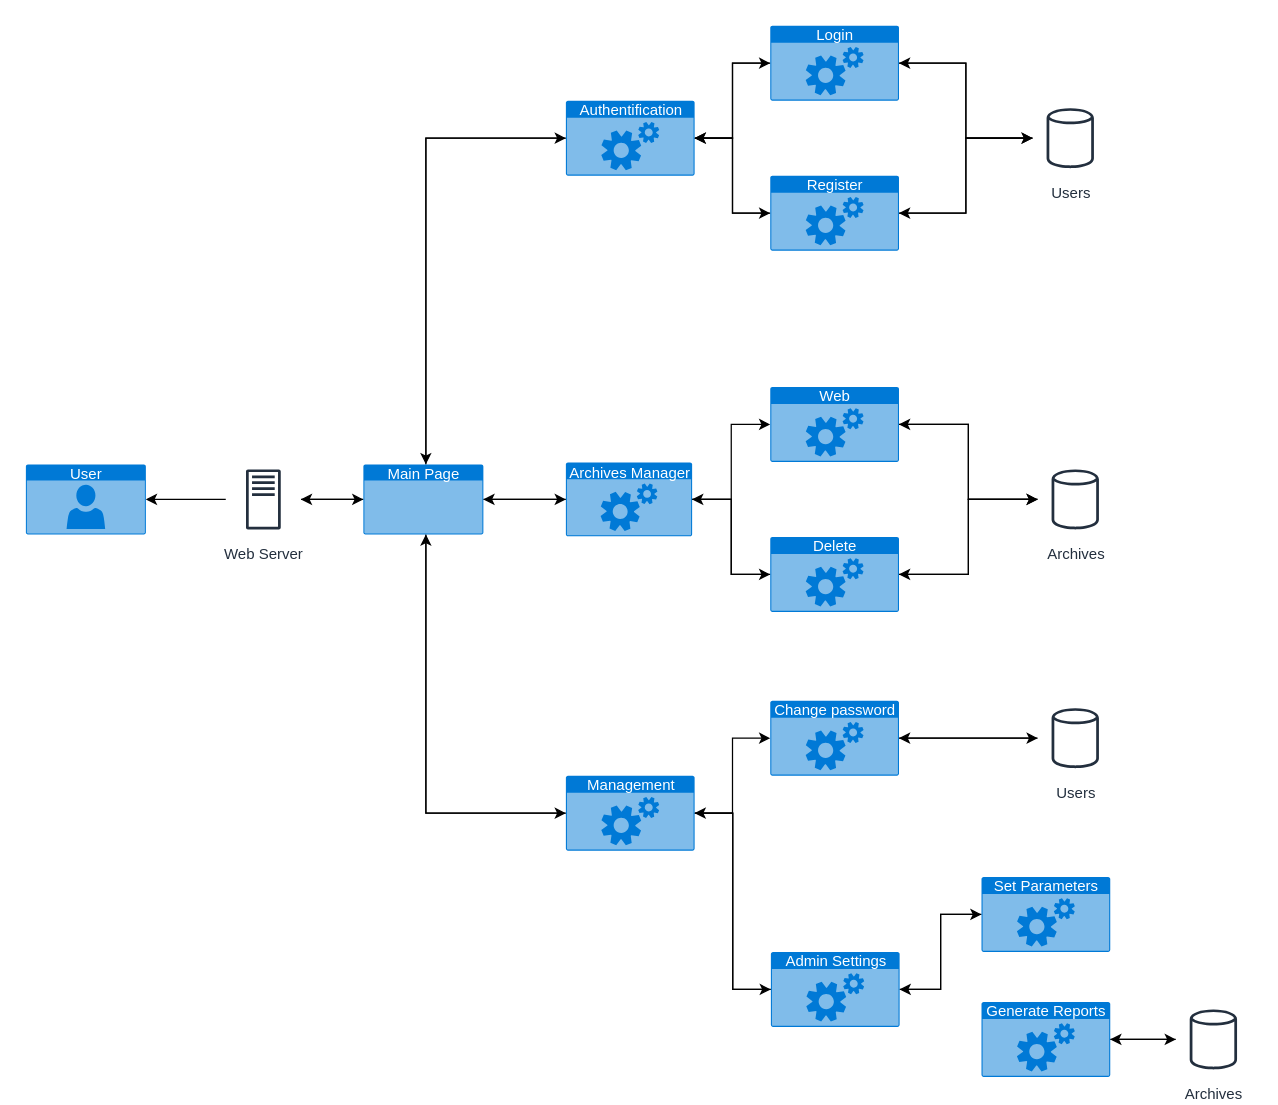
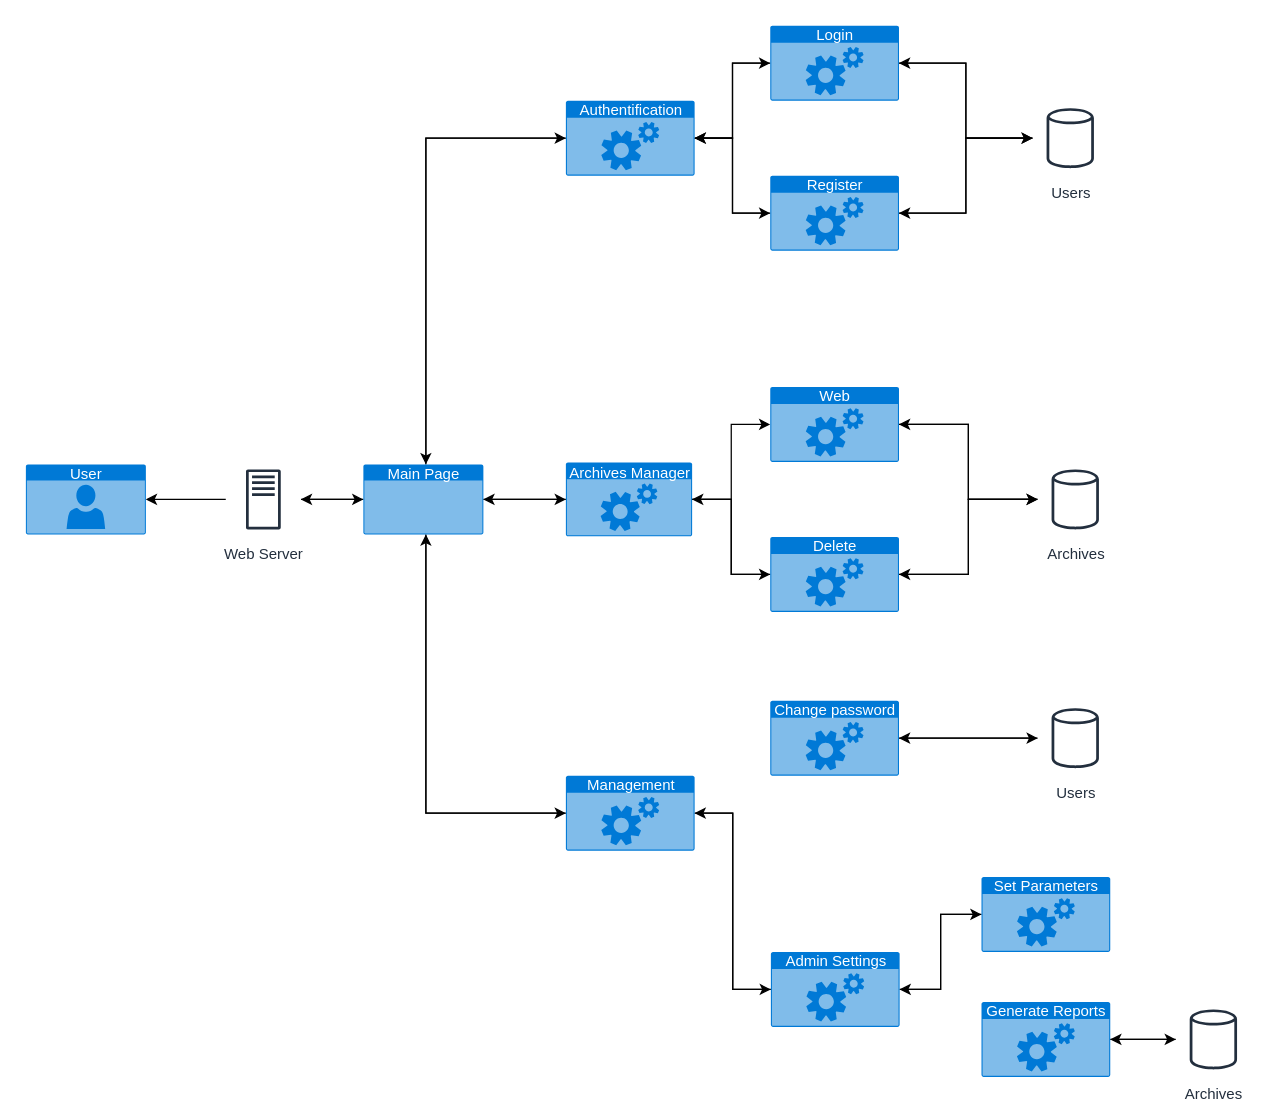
  <mxCell id="0" />
  <mxCell id="1" parent="0" />
  <mxCell id="2" style="edgeStyle=orthogonalEdgeStyle;rounded=0;orthogonalLoop=1;jettySize=auto;html=1;entryX=1;entryY=0.5;entryDx=0;entryDy=0;entryPerimeter=0;" edge="1" parent="1" source="6" target="3"><mxGeometry relative="1" as="geometry" /></mxCell>
  <mxCell id="3" value="&lt;div&gt;User&lt;/div&gt;" style="html=1;strokeColor=none;fillColor=#0079D6;labelPosition=center;verticalLabelPosition=middle;verticalAlign=top;align=center;fontSize=12;outlineConnect=0;spacingTop=-6;fontColor=#FFFFFF;shape=mxgraph.sitemap.profile;" vertex="1" parent="1"><mxGeometry x="20" y="371" width="96" height="56" as="geometry" /></mxCell>
  <mxCell id="4" style="edgeStyle=orthogonalEdgeStyle;rounded=0;orthogonalLoop=1;jettySize=auto;html=1;exitX=0;exitY=0.5;exitDx=0;exitDy=0;exitPerimeter=0;" edge="1" parent="1" source="10" target="6"><mxGeometry relative="1" as="geometry"><Array as="points"><mxPoint x="290" y="399" /><mxPoint x="290" y="399" /></Array></mxGeometry></mxCell>
  <mxCell id="5" value="" style="edgeStyle=orthogonalEdgeStyle;rounded=0;orthogonalLoop=1;jettySize=auto;html=1;" edge="1" parent="1" source="6" target="10"><mxGeometry relative="1" as="geometry" /></mxCell>
  <mxCell id="6" value="&lt;div&gt;Web Server&lt;/div&gt;" style="outlineConnect=0;fontColor=#232F3E;gradientColor=none;strokeColor=#232F3E;fillColor=#ffffff;dashed=0;verticalLabelPosition=bottom;verticalAlign=top;align=center;html=1;fontSize=12;fontStyle=0;aspect=fixed;shape=mxgraph.aws4.resourceIcon;resIcon=mxgraph.aws4.traditional_server;" vertex="1" parent="1"><mxGeometry x="180" y="369" width="60" height="60" as="geometry" /></mxCell>
  <mxCell id="7" style="edgeStyle=orthogonalEdgeStyle;rounded=0;orthogonalLoop=1;jettySize=auto;html=1;entryX=0;entryY=0.5;entryDx=0;entryDy=0;entryPerimeter=0;" edge="1" parent="1" source="10" target="27"><mxGeometry relative="1" as="geometry" /></mxCell>
  <mxCell id="8" style="edgeStyle=orthogonalEdgeStyle;rounded=0;orthogonalLoop=1;jettySize=auto;html=1;entryX=0;entryY=0.5;entryDx=0;entryDy=0;entryPerimeter=0;" edge="1" parent="1" source="10" target="31"><mxGeometry relative="1" as="geometry"><mxPoint x="420" y="770" as="targetPoint" /><Array as="points"><mxPoint x="340" y="650" /></Array></mxGeometry></mxCell>
  <mxCell id="9" style="edgeStyle=orthogonalEdgeStyle;rounded=0;orthogonalLoop=1;jettySize=auto;html=1;entryX=0;entryY=0.5;entryDx=0;entryDy=0;entryPerimeter=0;" edge="1" parent="1" source="10" target="14"><mxGeometry relative="1" as="geometry"><mxPoint x="410" y="110" as="targetPoint" /><Array as="points"><mxPoint x="340" y="110" /></Array></mxGeometry></mxCell>
  <mxCell id="10" value="&lt;div&gt;Main Page&lt;/div&gt;" style="html=1;strokeColor=none;fillColor=#0079D6;labelPosition=center;verticalLabelPosition=middle;verticalAlign=top;align=center;fontSize=12;outlineConnect=0;spacingTop=-6;fontColor=#FFFFFF;shape=mxgraph.sitemap.page;" vertex="1" parent="1"><mxGeometry x="290" y="371" width="96" height="56" as="geometry" /></mxCell>
  <mxCell id="11" style="edgeStyle=orthogonalEdgeStyle;rounded=0;orthogonalLoop=1;jettySize=auto;html=1;entryX=0;entryY=0.5;entryDx=0;entryDy=0;entryPerimeter=0;" edge="1" parent="1" source="14" target="17"><mxGeometry relative="1" as="geometry" /></mxCell>
  <mxCell id="12" style="edgeStyle=orthogonalEdgeStyle;rounded=0;orthogonalLoop=1;jettySize=auto;html=1;" edge="1" parent="1" source="14" target="20"><mxGeometry relative="1" as="geometry" /></mxCell>
  <mxCell id="13" style="edgeStyle=orthogonalEdgeStyle;rounded=0;orthogonalLoop=1;jettySize=auto;html=1;" edge="1" parent="1" source="14" target="10"><mxGeometry relative="1" as="geometry"><mxPoint x="340" y="110" as="targetPoint" /><Array as="points"><mxPoint x="340" y="110" /></Array></mxGeometry></mxCell>
  <mxCell id="14" value="&lt;div&gt;Authentification&lt;/div&gt;" style="html=1;strokeColor=none;fillColor=#0079D6;labelPosition=center;verticalLabelPosition=middle;verticalAlign=top;align=center;fontSize=12;outlineConnect=0;spacingTop=-6;fontColor=#FFFFFF;shape=mxgraph.sitemap.services;" vertex="1" parent="1"><mxGeometry x="452" y="80" width="103" height="60" as="geometry" /></mxCell>
  <mxCell id="15" style="edgeStyle=orthogonalEdgeStyle;rounded=0;orthogonalLoop=1;jettySize=auto;html=1;entryX=1;entryY=0.5;entryDx=0;entryDy=0;entryPerimeter=0;" edge="1" parent="1" source="17" target="14"><mxGeometry relative="1" as="geometry" /></mxCell>
  <mxCell id="16" style="edgeStyle=orthogonalEdgeStyle;rounded=0;orthogonalLoop=1;jettySize=auto;html=1;" edge="1" parent="1" source="17" target="23"><mxGeometry relative="1" as="geometry" /></mxCell>
  <mxCell id="17" value="&lt;div&gt;Login&lt;/div&gt;" style="html=1;strokeColor=none;fillColor=#0079D6;labelPosition=center;verticalLabelPosition=middle;verticalAlign=top;align=center;fontSize=12;outlineConnect=0;spacingTop=-6;fontColor=#FFFFFF;shape=mxgraph.sitemap.services;" vertex="1" parent="1"><mxGeometry x="615.5" y="20" width="103" height="60" as="geometry" /></mxCell>
  <mxCell id="18" style="edgeStyle=orthogonalEdgeStyle;rounded=0;orthogonalLoop=1;jettySize=auto;html=1;" edge="1" parent="1" source="20" target="14"><mxGeometry relative="1" as="geometry" /></mxCell>
  <mxCell id="19" style="edgeStyle=orthogonalEdgeStyle;rounded=0;orthogonalLoop=1;jettySize=auto;html=1;" edge="1" parent="1" source="20" target="23"><mxGeometry relative="1" as="geometry" /></mxCell>
  <mxCell id="20" value="&lt;div&gt;Register&lt;/div&gt;&lt;div&gt;&lt;br&gt;&lt;/div&gt;" style="html=1;strokeColor=none;fillColor=#0079D6;labelPosition=center;verticalLabelPosition=middle;verticalAlign=top;align=center;fontSize=12;outlineConnect=0;spacingTop=-6;fontColor=#FFFFFF;shape=mxgraph.sitemap.services;" vertex="1" parent="1"><mxGeometry x="615.5" y="140" width="103" height="60" as="geometry" /></mxCell>
  <mxCell id="21" style="edgeStyle=orthogonalEdgeStyle;rounded=0;orthogonalLoop=1;jettySize=auto;html=1;entryX=1;entryY=0.5;entryDx=0;entryDy=0;entryPerimeter=0;" edge="1" parent="1" source="23" target="17"><mxGeometry relative="1" as="geometry" /></mxCell>
  <mxCell id="22" style="edgeStyle=orthogonalEdgeStyle;rounded=0;orthogonalLoop=1;jettySize=auto;html=1;" edge="1" parent="1" source="23" target="20"><mxGeometry relative="1" as="geometry" /></mxCell>
  <mxCell id="23" value="&lt;div&gt;Users&lt;/div&gt;" style="outlineConnect=0;fontColor=#232F3E;gradientColor=none;strokeColor=#232F3E;fillColor=#ffffff;dashed=0;verticalLabelPosition=bottom;verticalAlign=top;align=center;html=1;fontSize=12;fontStyle=0;aspect=fixed;shape=mxgraph.aws4.resourceIcon;resIcon=mxgraph.aws4.generic_database;" vertex="1" parent="1"><mxGeometry x="825.5" y="80" width="60" height="60" as="geometry" /></mxCell>
  <mxCell id="24" style="edgeStyle=orthogonalEdgeStyle;rounded=0;orthogonalLoop=1;jettySize=auto;html=1;entryX=0;entryY=0.5;entryDx=0;entryDy=0;entryPerimeter=0;" edge="1" parent="1" source="27" target="33"><mxGeometry relative="1" as="geometry" /></mxCell>
  <mxCell id="25" style="edgeStyle=orthogonalEdgeStyle;rounded=0;orthogonalLoop=1;jettySize=auto;html=1;entryX=0;entryY=0.5;entryDx=0;entryDy=0;entryPerimeter=0;" edge="1" parent="1" source="27" target="36"><mxGeometry relative="1" as="geometry" /></mxCell>
  <mxCell id="26" style="edgeStyle=orthogonalEdgeStyle;rounded=0;orthogonalLoop=1;jettySize=auto;html=1;entryX=1;entryY=0.5;entryDx=0;entryDy=0;entryPerimeter=0;" edge="1" parent="1" source="27" target="10"><mxGeometry relative="1" as="geometry" /></mxCell>
  <mxCell id="27" value="&lt;div&gt;Archives Manager&lt;/div&gt;" style="html=1;strokeColor=none;fillColor=#0079D6;labelPosition=center;verticalLabelPosition=middle;verticalAlign=top;align=center;fontSize=12;outlineConnect=0;spacingTop=-6;fontColor=#FFFFFF;shape=mxgraph.sitemap.services;" vertex="1" parent="1"><mxGeometry x="452" y="369.5" width="101" height="59" as="geometry" /></mxCell>
  <mxCell id="28" style="edgeStyle=orthogonalEdgeStyle;rounded=0;orthogonalLoop=1;jettySize=auto;html=1;" edge="1" parent="1" source="31" target="10"><mxGeometry relative="1" as="geometry"><mxPoint x="340" y="650" as="targetPoint" /><Array as="points"><mxPoint x="340" y="650" /></Array></mxGeometry></mxCell>
- <mxCell id="29" style="edgeStyle=orthogonalEdgeStyle;rounded=0;orthogonalLoop=1;jettySize=auto;html=1;entryX=0;entryY=0.5;entryDx=0;entryDy=0;entryPerimeter=0;" edge="1" parent="1" source="31" target="41"><mxGeometry relative="1" as="geometry" /></mxCell>
  <mxCell id="30" style="edgeStyle=orthogonalEdgeStyle;rounded=0;orthogonalLoop=1;jettySize=auto;html=1;entryX=0;entryY=0.5;entryDx=0;entryDy=0;entryPerimeter=0;" edge="1" parent="1" source="31" target="46"><mxGeometry relative="1" as="geometry" /></mxCell>
  <mxCell id="31" value="&lt;div&gt;Management&lt;/div&gt;" style="html=1;strokeColor=none;fillColor=#0079D6;labelPosition=center;verticalLabelPosition=middle;verticalAlign=top;align=center;fontSize=12;outlineConnect=0;spacingTop=-6;fontColor=#FFFFFF;shape=mxgraph.sitemap.services;" vertex="1" parent="1"><mxGeometry x="452" y="620" width="103" height="60" as="geometry" /></mxCell>
  <mxCell id="32" style="edgeStyle=orthogonalEdgeStyle;rounded=0;orthogonalLoop=1;jettySize=auto;html=1;" edge="1" parent="1" source="33" target="39"><mxGeometry relative="1" as="geometry" /></mxCell>
  <mxCell id="33" value="Web" style="html=1;strokeColor=none;fillColor=#0079D6;labelPosition=center;verticalLabelPosition=middle;verticalAlign=top;align=center;fontSize=12;outlineConnect=0;spacingTop=-6;fontColor=#FFFFFF;shape=mxgraph.sitemap.services;" vertex="1" parent="1"><mxGeometry x="615.5" y="309" width="103" height="60" as="geometry" /></mxCell>
  <mxCell id="34" style="edgeStyle=orthogonalEdgeStyle;rounded=0;orthogonalLoop=1;jettySize=auto;html=1;" edge="1" parent="1" source="36" target="39"><mxGeometry relative="1" as="geometry" /></mxCell>
  <mxCell id="35" style="edgeStyle=orthogonalEdgeStyle;rounded=0;orthogonalLoop=1;jettySize=auto;html=1;entryX=1;entryY=0.5;entryDx=0;entryDy=0;entryPerimeter=0;" edge="1" parent="1" source="36" target="27"><mxGeometry relative="1" as="geometry" /></mxCell>
  <mxCell id="36" value="&lt;div&gt;Delete&lt;/div&gt;" style="html=1;strokeColor=none;fillColor=#0079D6;labelPosition=center;verticalLabelPosition=middle;verticalAlign=top;align=center;fontSize=12;outlineConnect=0;spacingTop=-6;fontColor=#FFFFFF;shape=mxgraph.sitemap.services;" vertex="1" parent="1"><mxGeometry x="615.5" y="429" width="103" height="60" as="geometry" /></mxCell>
  <mxCell id="37" style="edgeStyle=orthogonalEdgeStyle;rounded=0;orthogonalLoop=1;jettySize=auto;html=1;" edge="1" parent="1" source="39" target="36"><mxGeometry relative="1" as="geometry"><mxPoint x="780" y="399" as="targetPoint" /></mxGeometry></mxCell>
  <mxCell id="38" style="edgeStyle=orthogonalEdgeStyle;rounded=0;orthogonalLoop=1;jettySize=auto;html=1;entryX=1;entryY=0.5;entryDx=0;entryDy=0;entryPerimeter=0;" edge="1" parent="1" source="39" target="33"><mxGeometry relative="1" as="geometry" /></mxCell>
  <mxCell id="39" value="&lt;div&gt;Archives&lt;/div&gt;" style="outlineConnect=0;fontColor=#232F3E;gradientColor=none;strokeColor=#232F3E;fillColor=#ffffff;dashed=0;verticalLabelPosition=bottom;verticalAlign=top;align=center;html=1;fontSize=12;fontStyle=0;aspect=fixed;shape=mxgraph.aws4.resourceIcon;resIcon=mxgraph.aws4.generic_database;" vertex="1" parent="1"><mxGeometry x="829.5" y="369" width="60" height="60" as="geometry" /></mxCell>
  <mxCell id="40" style="edgeStyle=orthogonalEdgeStyle;rounded=0;orthogonalLoop=1;jettySize=auto;html=1;" edge="1" parent="1" source="41" target="43"><mxGeometry relative="1" as="geometry" /></mxCell>
  <mxCell id="41" value="Change password" style="html=1;strokeColor=none;fillColor=#0079D6;labelPosition=center;verticalLabelPosition=middle;verticalAlign=top;align=center;fontSize=12;outlineConnect=0;spacingTop=-6;fontColor=#FFFFFF;shape=mxgraph.sitemap.services;" vertex="1" parent="1"><mxGeometry x="615.5" y="560" width="103" height="60" as="geometry" /></mxCell>
  <mxCell id="42" style="edgeStyle=orthogonalEdgeStyle;rounded=0;orthogonalLoop=1;jettySize=auto;html=1;" edge="1" parent="1" source="43" target="41"><mxGeometry relative="1" as="geometry" /></mxCell>
  <mxCell id="43" value="&lt;div&gt;Users&lt;/div&gt;" style="outlineConnect=0;fontColor=#232F3E;gradientColor=none;strokeColor=#232F3E;fillColor=#ffffff;dashed=0;verticalLabelPosition=bottom;verticalAlign=top;align=center;html=1;fontSize=12;fontStyle=0;aspect=fixed;shape=mxgraph.aws4.resourceIcon;resIcon=mxgraph.aws4.generic_database;" vertex="1" parent="1"><mxGeometry x="829.5" y="560" width="60" height="60" as="geometry" /></mxCell>
  <mxCell id="44" style="edgeStyle=orthogonalEdgeStyle;rounded=0;orthogonalLoop=1;jettySize=auto;html=1;" edge="1" parent="1" source="46" target="48"><mxGeometry relative="1" as="geometry" /></mxCell>
  <mxCell id="45" style="edgeStyle=orthogonalEdgeStyle;rounded=0;orthogonalLoop=1;jettySize=auto;html=1;entryX=1;entryY=0.5;entryDx=0;entryDy=0;entryPerimeter=0;" edge="1" parent="1" source="46" target="31"><mxGeometry relative="1" as="geometry" /></mxCell>
  <mxCell id="46" value="&lt;div&gt;Admin Settings&lt;/div&gt;" style="html=1;strokeColor=none;fillColor=#0079D6;labelPosition=center;verticalLabelPosition=middle;verticalAlign=top;align=center;fontSize=12;outlineConnect=0;spacingTop=-6;fontColor=#FFFFFF;shape=mxgraph.sitemap.services;" vertex="1" parent="1"><mxGeometry x="616" y="761" width="103" height="60" as="geometry" /></mxCell>
  <mxCell id="47" style="edgeStyle=orthogonalEdgeStyle;rounded=0;orthogonalLoop=1;jettySize=auto;html=1;entryX=1;entryY=0.5;entryDx=0;entryDy=0;entryPerimeter=0;" edge="1" parent="1" source="48" target="46"><mxGeometry relative="1" as="geometry" /></mxCell>
  <mxCell id="48" value="&lt;div&gt;Set Parameters&lt;/div&gt;" style="html=1;strokeColor=none;fillColor=#0079D6;labelPosition=center;verticalLabelPosition=middle;verticalAlign=top;align=center;fontSize=12;outlineConnect=0;spacingTop=-6;fontColor=#FFFFFF;shape=mxgraph.sitemap.services;" vertex="1" parent="1"><mxGeometry x="784.5" y="701" width="103" height="60" as="geometry" /></mxCell>
  <mxCell id="49" style="edgeStyle=orthogonalEdgeStyle;rounded=0;orthogonalLoop=1;jettySize=auto;html=1;" edge="1" parent="1" source="50" target="52"><mxGeometry relative="1" as="geometry" /></mxCell>
  <mxCell id="50" value="&lt;div&gt;Generate Reports&lt;/div&gt;" style="html=1;strokeColor=none;fillColor=#0079D6;labelPosition=center;verticalLabelPosition=middle;verticalAlign=top;align=center;fontSize=12;outlineConnect=0;spacingTop=-6;fontColor=#FFFFFF;shape=mxgraph.sitemap.services;" vertex="1" parent="1"><mxGeometry x="784.5" y="801" width="103" height="60" as="geometry" /></mxCell>
  <mxCell id="51" style="edgeStyle=orthogonalEdgeStyle;rounded=0;orthogonalLoop=1;jettySize=auto;html=1;entryX=1;entryY=0.5;entryDx=0;entryDy=0;entryPerimeter=0;" edge="1" parent="1" source="52" target="50"><mxGeometry relative="1" as="geometry" /></mxCell>
  <mxCell id="52" value="&lt;div&gt;Archives&lt;/div&gt;" style="outlineConnect=0;fontColor=#232F3E;gradientColor=none;strokeColor=#232F3E;fillColor=#ffffff;dashed=0;verticalLabelPosition=bottom;verticalAlign=top;align=center;html=1;fontSize=12;fontStyle=0;aspect=fixed;shape=mxgraph.aws4.resourceIcon;resIcon=mxgraph.aws4.generic_database;" vertex="1" parent="1"><mxGeometry x="940" y="801" width="60" height="60" as="geometry" /></mxCell>
